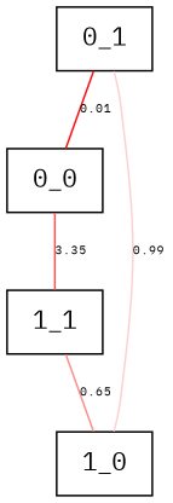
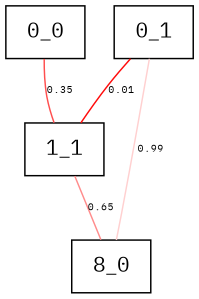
  graph {
    fontname="IBM Plex Mono"
    fontsize=16
    node [fontname="IBM Plex Mono" shape=box]
    edge [contraint=false fontname="IBM Plex Mono" fontsize=7 labelfloat=false]
    "0_0"
    "1_1"
-   "1_0"
+   "1_0" [label="8_0"]
    "0_1"
-   "0_0" -- "1_1" [color="#FF4F4F" label=3.35]
+   "0_0" -- "1_1" [color="#FF4F4F" label=0.35]
    "1_1" -- "1_0" [color="#FF8C8C" label=0.65]
-   "0_1" -- "0_0" [color="#FF0B0B" label=0.01]
+   "0_1" -- "1_1" [color="#FF0B0B" label=0.01]
    "0_1" -- "1_0" [color="#FFD0D0" label=0.99]
  }
